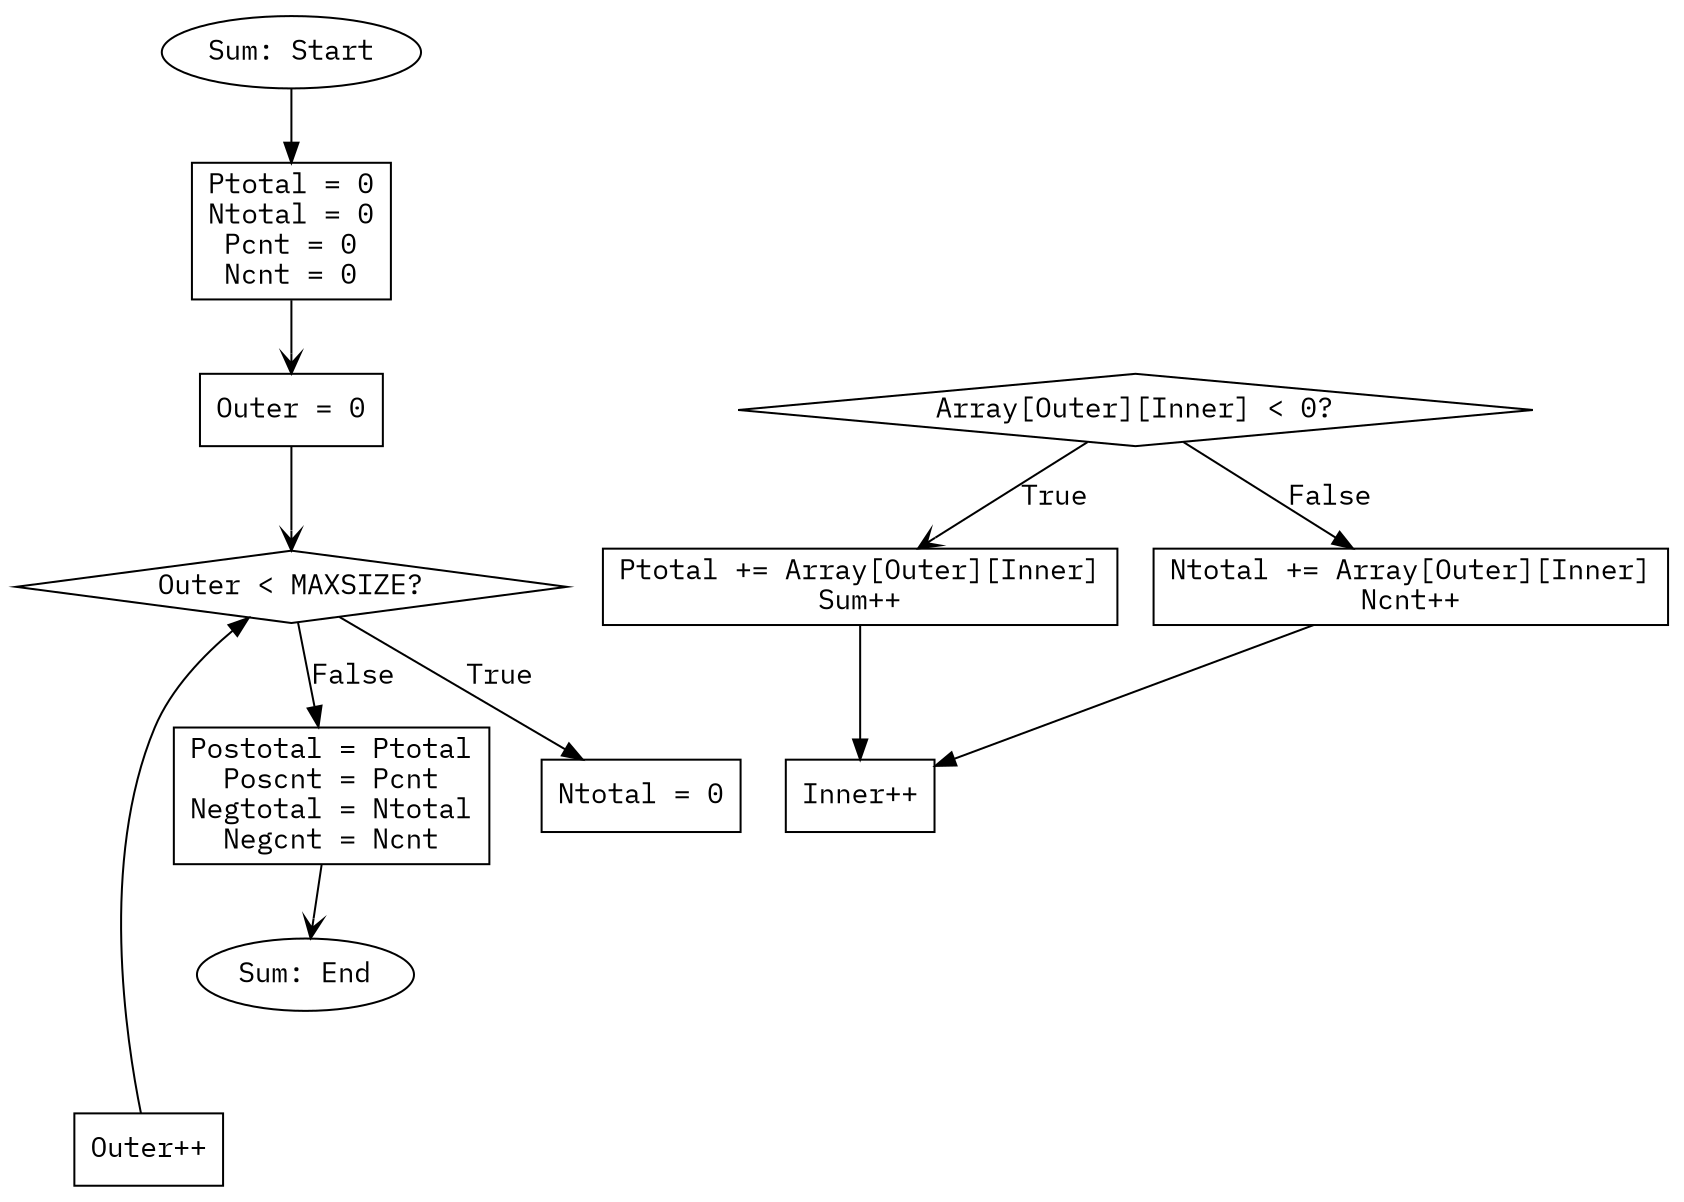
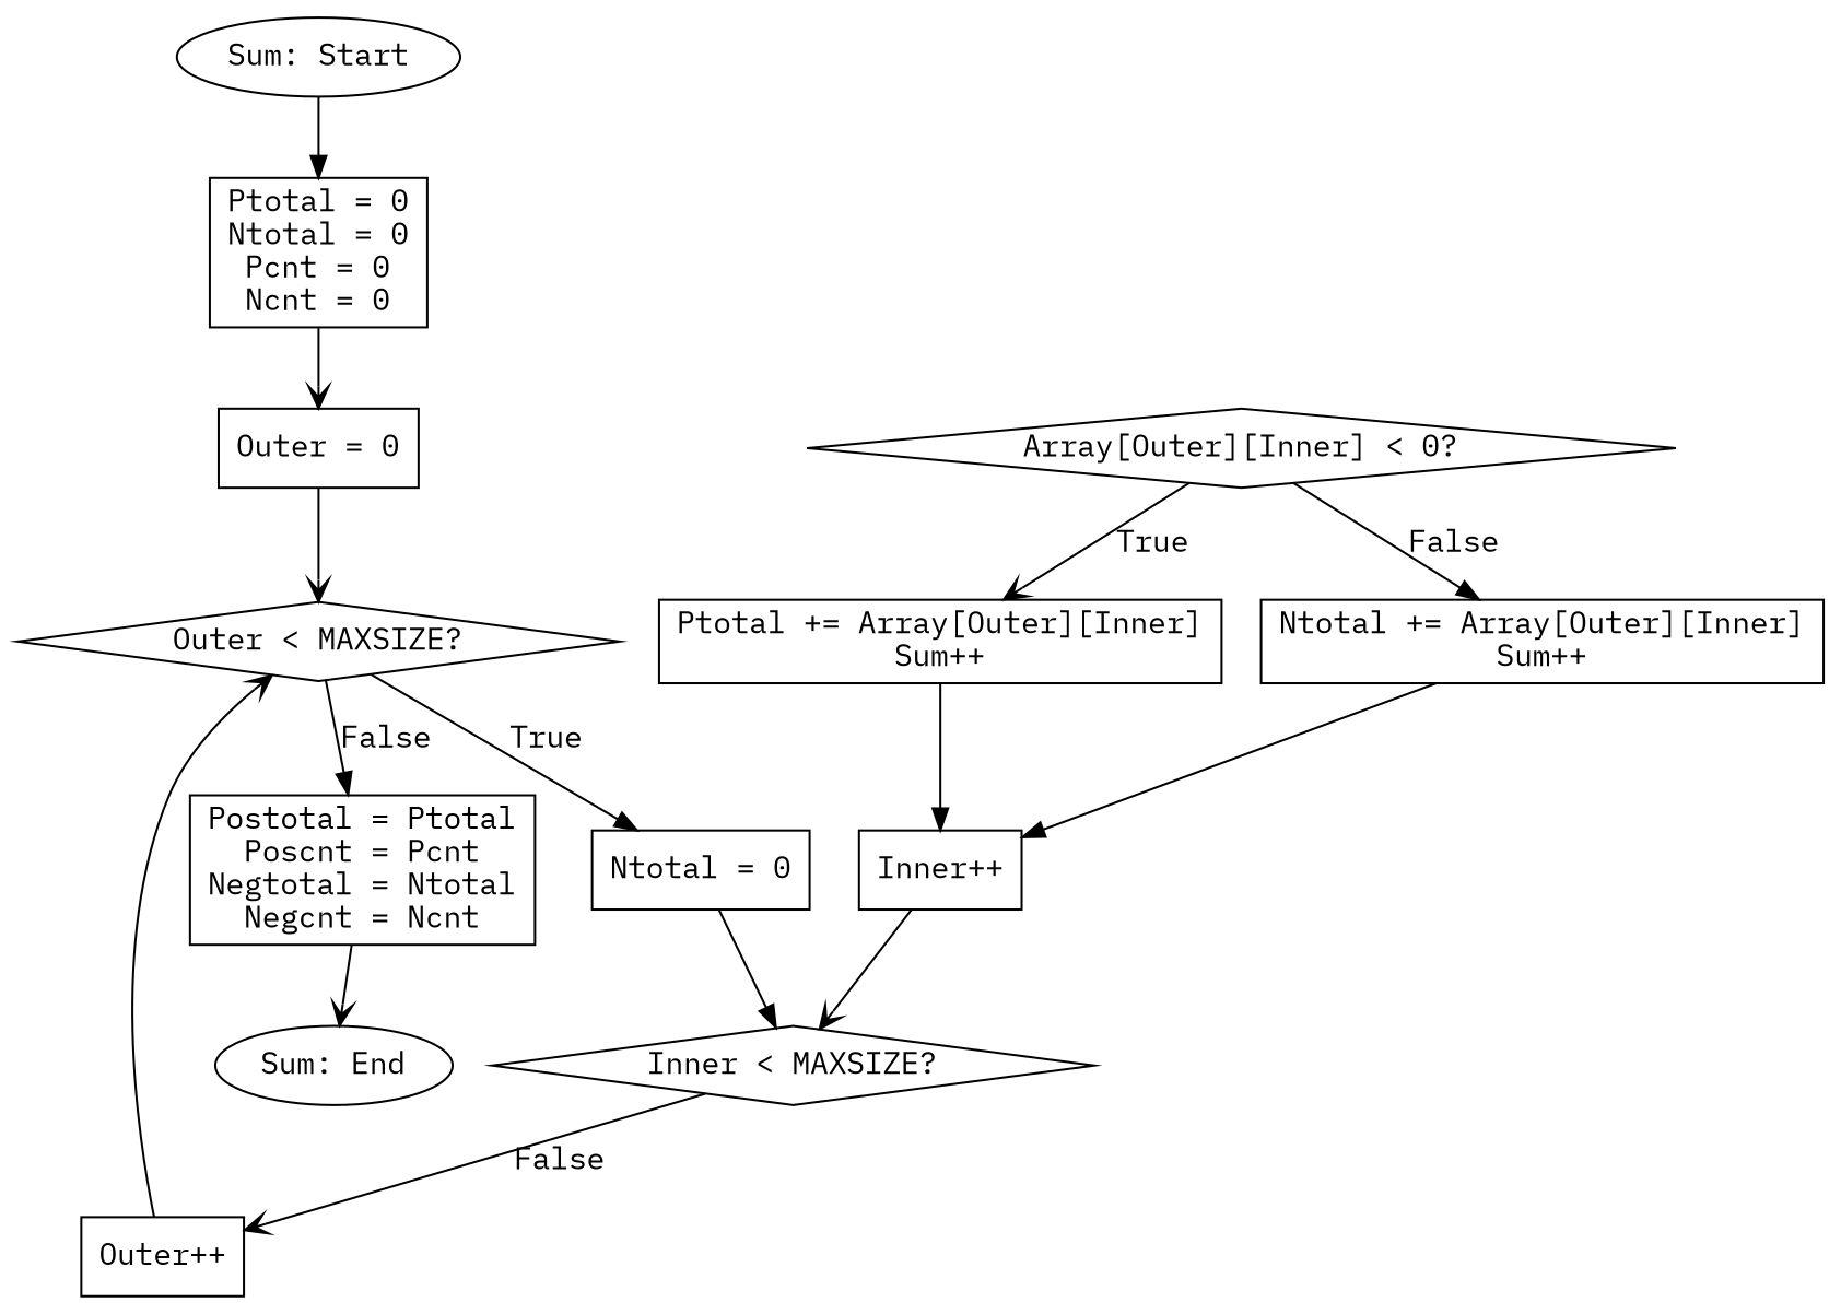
  digraph {
    fontname="IBM Plex Mono"
    rankdir=TB
    node [fontname="IBM Plex Mono" shape=box]
    edge [arrowhead=normal fontname="IBM Plex Mono"]
    n1 [label="Sum: Start" shape=ellipse]
    n2 [label="Ptotal = 0\nNtotal = 0\nPcnt = 0\nNcnt = 0"]
    n3 [label="Outer = 0"]
    n4 [label="Sum: End" shape=ellipse]
    n5 [label="Outer < MAXSIZE?" shape=diamond]
    n6 [label="Ntotal = 0"]
    n7 [label="Postotal = Ptotal\nPoscnt = Pcnt\nNegtotal = Ntotal\nNegcnt = Ncnt"]
+   n8 [label="Inner < MAXSIZE?" shape=diamond]
    n9 [label="Outer++"]
    n10 [label="Array[Outer][Inner] < 0?" shape=diamond]
    n11 [label="Ptotal += Array[Outer][Inner]\nSum++"]
-   n12 [label="Ntotal += Array[Outer][Inner]\nNcnt++"]
+   n12 [label="Ntotal += Array[Outer][Inner]\nSum++"]
    n13 [label="Inner++"]
    n1 -> n2
    n2 -> n3 [arrowhead=vee]
    n3 -> n5 [arrowhead=vee]
    n5 -> n6 [label=True]
    n5 -> n7 [label=False]
+   n6 -> n8
    n7 -> n4 [arrowhead=vee]
-   n9 -> n5
+   n8 -> n9 [arrowhead=vee label=False]
+   n9 -> n5 [arrowhead=vee]
    n10 -> n11 [arrowhead=vee label=True]
    n10 -> n12 [label=False]
    n11 -> n13
    n12 -> n13
+   n13 -> n8 [arrowhead=vee]
  }
